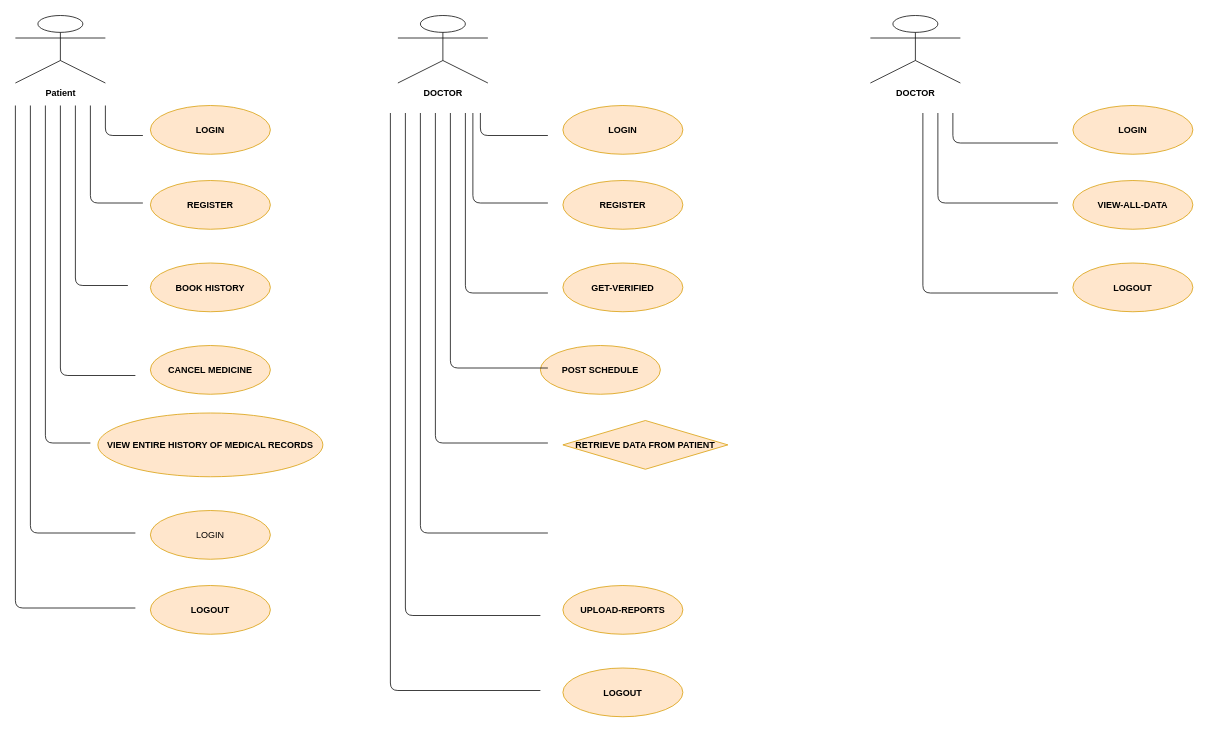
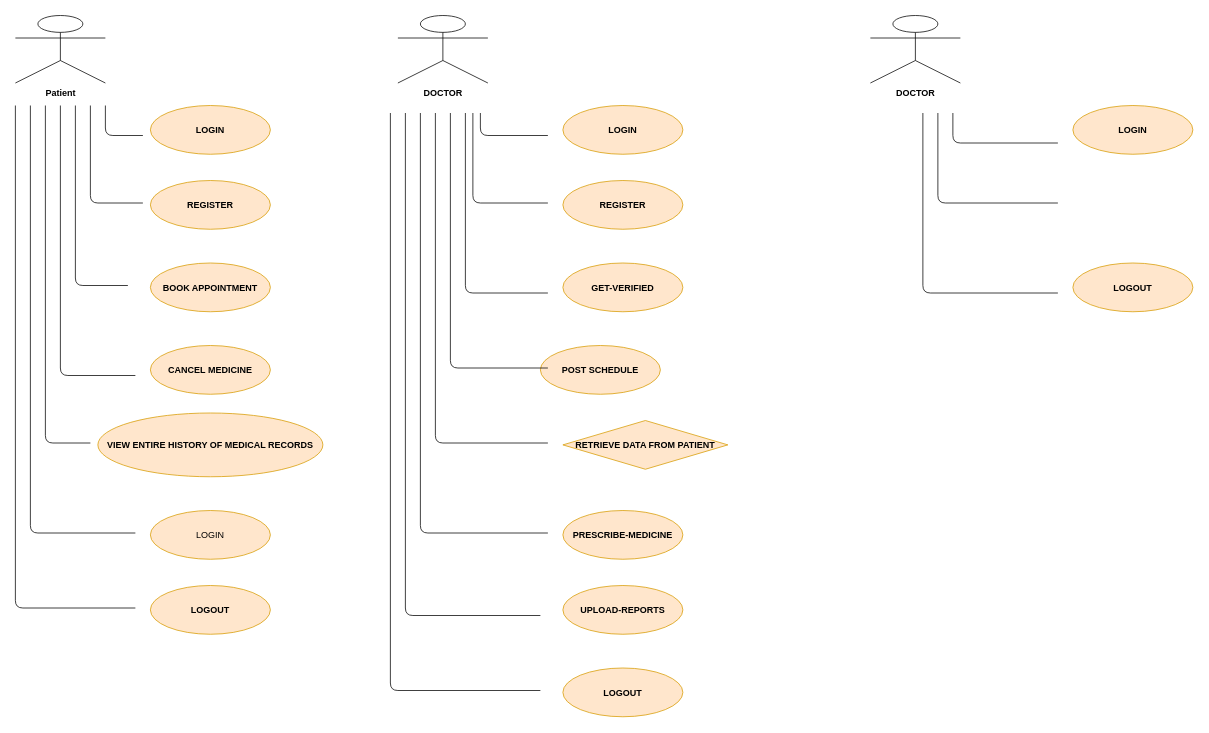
  <mxCell id="0" />
  <mxCell id="1" parent="0" />
  <mxCell id="2" value="&lt;b&gt;Patient&lt;/b&gt;" style="shape=umlActor;verticalLabelPosition=bottom;verticalAlign=top;html=1;outlineConnect=0;" vertex="1" parent="1"><mxGeometry x="20" y="20" width="120" height="90" as="geometry" /></mxCell>
  <mxCell id="3" value="LOGIN" style="ellipse;fillColor=#ffe6cc;strokeColor=#d79b00;fontStyle=1" vertex="1" parent="1"><mxGeometry x="200" y="140" width="160" height="65" as="geometry" /></mxCell>
  <mxCell id="4" value="REGISTER" style="ellipse;fillColor=#ffe6cc;strokeColor=#d79b00;fontStyle=1" vertex="1" parent="1"><mxGeometry x="200" y="240" width="160" height="65" as="geometry" /></mxCell>
- <mxCell id="5" value="BOOK HISTORY" style="ellipse;fillColor=#ffe6cc;strokeColor=#d79b00;fontStyle=1" vertex="1" parent="1"><mxGeometry x="200" y="350" width="160" height="65" as="geometry" /></mxCell>
+ <mxCell id="5" value="BOOK APPOINTMENT" style="ellipse;fillColor=#ffe6cc;strokeColor=#d79b00;fontStyle=1" vertex="1" parent="1"><mxGeometry x="200" y="350" width="160" height="65" as="geometry" /></mxCell>
  <mxCell id="6" value="VIEW ENTIRE HISTORY OF MEDICAL RECORDS" style="ellipse;align=center;fillColor=#ffe6cc;strokeColor=#d79b00;fontStyle=1" vertex="1" parent="1"><mxGeometry x="130" y="550" width="300" height="85" as="geometry" /></mxCell>
  <mxCell id="7" value="CANCEL MEDICINE" style="ellipse;fillColor=#ffe6cc;strokeColor=#d79b00;fontStyle=1" vertex="1" parent="1"><mxGeometry x="200" y="460" width="160" height="65" as="geometry" /></mxCell>
  <mxCell id="8" value="LOGIN" style="ellipse;fillColor=#ffe6cc;strokeColor=#d79b00;" vertex="1" parent="1"><mxGeometry x="200" y="680" width="160" height="65" as="geometry" /></mxCell>
  <mxCell id="9" value="LOGOUT" style="ellipse;fillColor=#ffe6cc;strokeColor=#d79b00;fontStyle=1" vertex="1" parent="1"><mxGeometry x="200" y="780" width="160" height="65" as="geometry" /></mxCell>
  <mxCell id="10" value="" style="endArrow=none;html=1;" edge="1" parent="1"><mxGeometry width="50" height="50" relative="1" as="geometry"><mxPoint x="190" y="180" as="sourcePoint" /><mxPoint x="140" y="140" as="targetPoint" /><Array as="points"><mxPoint x="140" y="180" /></Array></mxGeometry></mxCell>
  <mxCell id="11" value="" style="endArrow=none;html=1;" edge="1" parent="1"><mxGeometry width="50" height="50" relative="1" as="geometry"><mxPoint x="190" y="270" as="sourcePoint" /><mxPoint x="120" y="140" as="targetPoint" /><Array as="points"><mxPoint x="120" y="270" /></Array></mxGeometry></mxCell>
  <mxCell id="12" value="" style="endArrow=none;html=1;" edge="1" parent="1"><mxGeometry width="50" height="50" relative="1" as="geometry"><mxPoint x="170" y="380" as="sourcePoint" /><mxPoint x="100" y="140" as="targetPoint" /><Array as="points"><mxPoint x="100" y="380" /></Array></mxGeometry></mxCell>
  <mxCell id="13" value="" style="endArrow=none;html=1;" edge="1" parent="1"><mxGeometry width="50" height="50" relative="1" as="geometry"><mxPoint x="180" y="500" as="sourcePoint" /><mxPoint x="80" y="140" as="targetPoint" /><Array as="points"><mxPoint x="80" y="500" /></Array></mxGeometry></mxCell>
  <mxCell id="14" value="" style="endArrow=none;html=1;" edge="1" parent="1"><mxGeometry width="50" height="50" relative="1" as="geometry"><mxPoint x="120" y="590" as="sourcePoint" /><mxPoint y="140" as="targetPoint" x="60" /><Array as="points"><mxPoint y="590" x="60" /></Array></mxGeometry></mxCell>
  <mxCell id="15" value="" style="endArrow=none;html=1;" edge="1" parent="1"><mxGeometry width="50" height="50" relative="1" as="geometry"><mxPoint x="180" y="710" as="sourcePoint" /><mxPoint x="40" y="140" as="targetPoint" /><Array as="points"><mxPoint x="40" y="710" /></Array></mxGeometry></mxCell>
  <mxCell id="16" value="" style="endArrow=none;html=1;" edge="1" parent="1"><mxGeometry width="50" height="50" relative="1" as="geometry"><mxPoint x="180" y="810" as="sourcePoint" /><mxPoint x="20" y="140" as="targetPoint" /><Array as="points"><mxPoint x="20" y="810" /></Array></mxGeometry></mxCell>
  <mxCell id="17" value="&lt;b&gt;DOCTOR&lt;/b&gt;" style="shape=umlActor;verticalLabelPosition=bottom;verticalAlign=top;html=1;outlineConnect=0;" vertex="1" parent="1"><mxGeometry x="530" y="20" width="120" height="90" as="geometry" /></mxCell>
  <mxCell id="18" value="LOGIN" style="ellipse;fillColor=#ffe6cc;strokeColor=#d79b00;fontStyle=1" vertex="1" parent="1"><mxGeometry x="750" y="140" width="160" height="65" as="geometry" /></mxCell>
  <mxCell id="19" value="REGISTER" style="ellipse;fillColor=#ffe6cc;strokeColor=#d79b00;fontStyle=1" vertex="1" parent="1"><mxGeometry x="750" y="240" width="160" height="65" as="geometry" /></mxCell>
  <mxCell id="20" value="GET-VERIFIED" style="ellipse;fillColor=#ffe6cc;strokeColor=#d79b00;fontStyle=1" vertex="1" parent="1"><mxGeometry x="750" y="350" width="160" height="65" as="geometry" /></mxCell>
  <mxCell id="21" value="POST SCHEDULE" style="ellipse;fillColor=#ffe6cc;strokeColor=#d79b00;fontStyle=1" vertex="1" parent="1"><mxGeometry x="720" y="460" width="160" height="65" as="geometry" /></mxCell>
  <mxCell id="22" value="RETRIEVE DATA FROM PATIENT" style="rhombus;fillColor=#ffe6cc;strokeColor=#d79b00;fontStyle=1;" vertex="1" parent="1"><mxGeometry x="750" y="560" width="220" height="65" as="geometry" /></mxCell>
+ <mxCell id="23" value="PRESCRIBE-MEDICINE" style="ellipse;fillColor=#ffe6cc;strokeColor=#d79b00;fontStyle=1" vertex="1" parent="1"><mxGeometry x="750" y="680" width="160" height="65" as="geometry" /></mxCell>
  <mxCell id="24" value="UPLOAD-REPORTS" style="ellipse;fillColor=#ffe6cc;strokeColor=#d79b00;fontStyle=1" vertex="1" parent="1"><mxGeometry x="750" y="780" width="160" height="65" as="geometry" /></mxCell>
  <mxCell id="25" value="LOGOUT" style="ellipse;fillColor=#ffe6cc;strokeColor=#d79b00;fontStyle=1" vertex="1" parent="1"><mxGeometry x="750" y="890" width="160" height="65" as="geometry" /></mxCell>
  <mxCell id="26" value="" style="endArrow=none;html=1;" edge="1" parent="1"><mxGeometry width="50" height="50" relative="1" as="geometry"><mxPoint x="730" y="180" as="sourcePoint" /><mxPoint x="640" y="150" as="targetPoint" /><Array as="points"><mxPoint x="640" y="180" /></Array></mxGeometry></mxCell>
  <mxCell id="27" value="" style="endArrow=none;html=1;" edge="1" parent="1"><mxGeometry width="50" height="50" relative="1" as="geometry"><mxPoint x="730" y="270" as="sourcePoint" /><mxPoint x="630" y="150" as="targetPoint" /><Array as="points"><mxPoint x="630" y="270" /></Array></mxGeometry></mxCell>
  <mxCell id="28" value="" style="endArrow=none;html=1;" edge="1" parent="1"><mxGeometry width="50" height="50" relative="1" as="geometry"><mxPoint x="730" y="390" as="sourcePoint" /><mxPoint x="620" y="150" as="targetPoint" /><Array as="points"><mxPoint x="620" y="390" /></Array></mxGeometry></mxCell>
  <mxCell id="29" value="" style="endArrow=none;html=1;" edge="1" parent="1"><mxGeometry width="50" height="50" relative="1" as="geometry"><mxPoint x="730" y="490" as="sourcePoint" /><mxPoint x="600" y="150" as="targetPoint" /><Array as="points"><mxPoint x="600" y="490" /></Array></mxGeometry></mxCell>
  <mxCell id="30" value="" style="endArrow=none;html=1;" edge="1" parent="1"><mxGeometry width="50" height="50" relative="1" as="geometry"><mxPoint x="730" y="590" as="sourcePoint" /><mxPoint x="580" y="150" as="targetPoint" /><Array as="points"><mxPoint x="580" y="590" /></Array></mxGeometry></mxCell>
  <mxCell id="31" value="" style="endArrow=none;html=1;" edge="1" parent="1"><mxGeometry width="50" height="50" relative="1" as="geometry"><mxPoint x="730" y="710" as="sourcePoint" /><mxPoint x="560" y="150" as="targetPoint" /><Array as="points"><mxPoint x="560" y="710" /></Array></mxGeometry></mxCell>
  <mxCell id="32" value="" style="endArrow=none;html=1;" edge="1" parent="1"><mxGeometry width="50" height="50" relative="1" as="geometry"><mxPoint x="720" y="820" as="sourcePoint" /><mxPoint x="540" y="150" as="targetPoint" /><Array as="points"><mxPoint x="540" y="820" /></Array></mxGeometry></mxCell>
  <mxCell id="33" value="" style="endArrow=none;html=1;" edge="1" parent="1"><mxGeometry width="50" height="50" relative="1" as="geometry"><mxPoint x="720" y="920" as="sourcePoint" /><mxPoint x="520" y="150" as="targetPoint" /><Array as="points"><mxPoint x="520" y="920" /></Array></mxGeometry></mxCell>
  <mxCell id="34" value="&lt;b&gt;DOCTOR&lt;/b&gt;" style="shape=umlActor;verticalLabelPosition=bottom;verticalAlign=top;html=1;outlineConnect=0;" vertex="1" parent="1"><mxGeometry x="1160" y="20" width="120" height="90" as="geometry" /></mxCell>
  <mxCell id="35" value="LOGIN" style="ellipse;fillColor=#ffe6cc;strokeColor=#d79b00;fontStyle=1" vertex="1" parent="1"><mxGeometry x="1430" y="140" width="160" height="65" as="geometry" /></mxCell>
- <mxCell id="36" value="VIEW-ALL-DATA" style="ellipse;fillColor=#ffe6cc;strokeColor=#d79b00;fontStyle=1" vertex="1" parent="1"><mxGeometry x="1430" y="240" width="160" height="65" as="geometry" /></mxCell>
  <mxCell id="37" value="LOGOUT" style="ellipse;fillColor=#ffe6cc;strokeColor=#d79b00;fontStyle=1" vertex="1" parent="1"><mxGeometry x="1430" y="350" width="160" height="65" as="geometry" /></mxCell>
  <mxCell id="38" value="" style="endArrow=none;html=1;" edge="1" parent="1"><mxGeometry width="50" height="50" relative="1" as="geometry"><mxPoint x="1410" y="190" as="sourcePoint" /><mxPoint x="1270" y="150" as="targetPoint" /><Array as="points"><mxPoint x="1270" y="190" /></Array></mxGeometry></mxCell>
  <mxCell id="39" value="" style="endArrow=none;html=1;" edge="1" parent="1"><mxGeometry width="50" height="50" relative="1" as="geometry"><mxPoint x="1410" y="270" as="sourcePoint" /><mxPoint x="1250" y="150" as="targetPoint" /><Array as="points"><mxPoint x="1250" y="270" /></Array></mxGeometry></mxCell>
  <mxCell id="40" value="" style="endArrow=none;html=1;" edge="1" parent="1"><mxGeometry width="50" height="50" relative="1" as="geometry"><mxPoint x="1410" y="390" as="sourcePoint" /><mxPoint x="1230" y="150" as="targetPoint" /><Array as="points"><mxPoint x="1230" y="390" /></Array></mxGeometry></mxCell>
